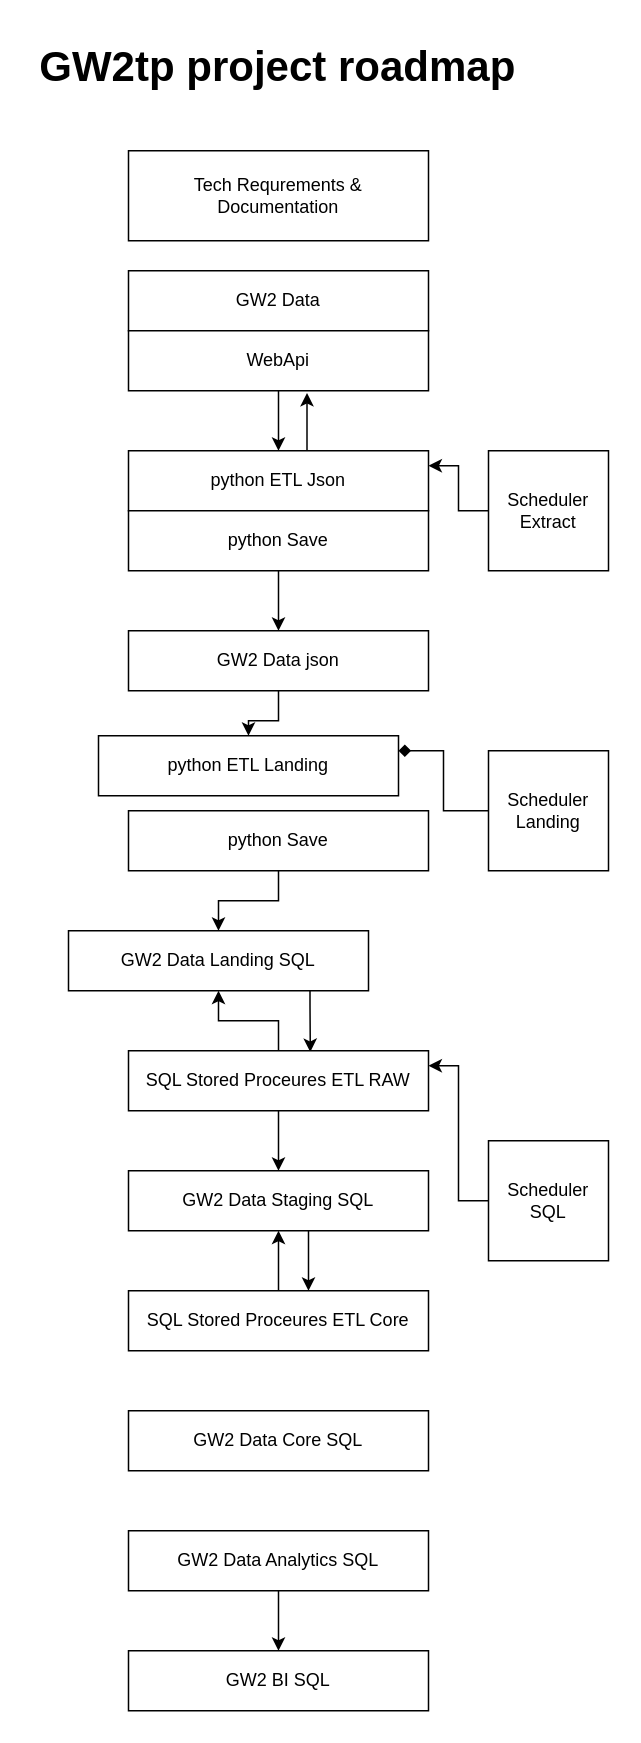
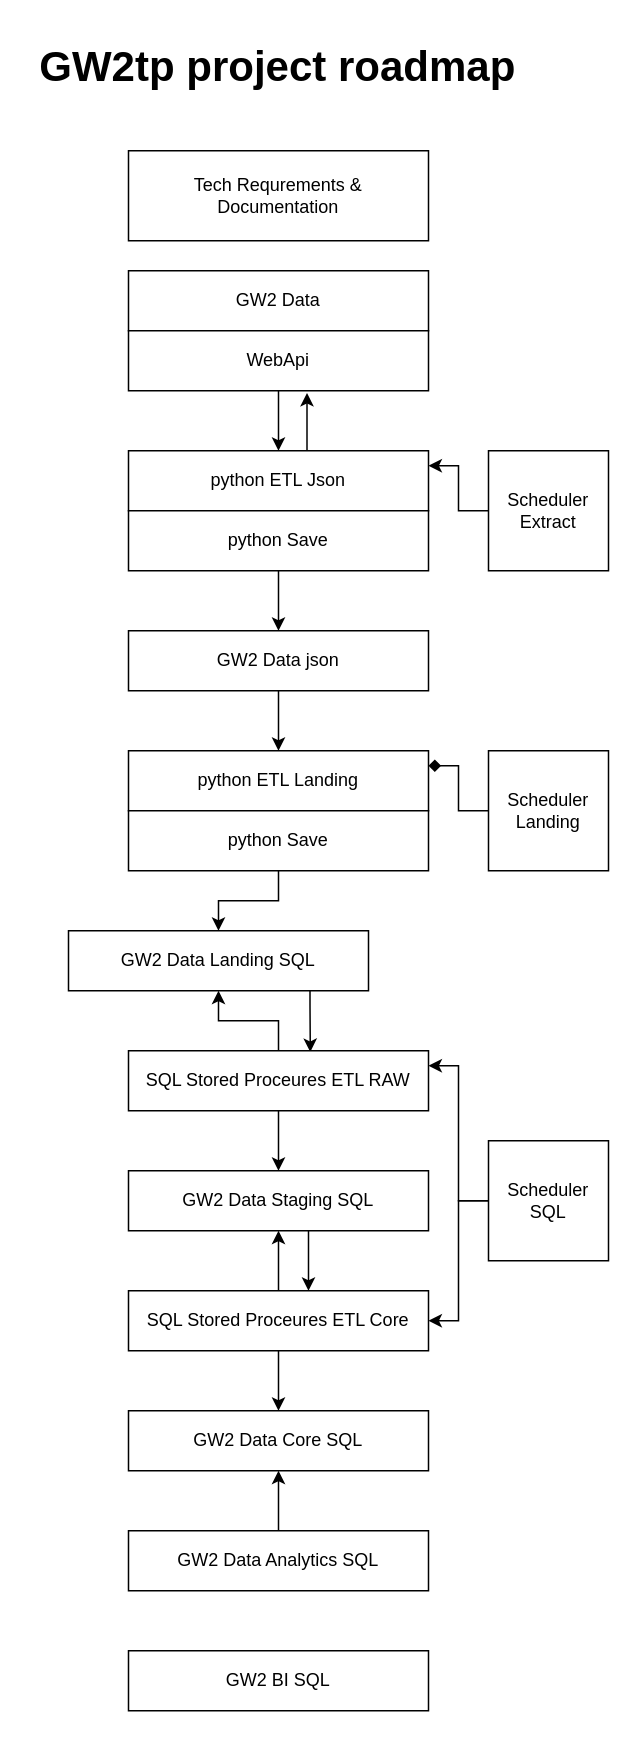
  <mxCell id="0" />
  <mxCell id="1" parent="0" />
  <mxCell id="2" value="GW2 Data" style="rounded=0;whiteSpace=wrap;html=1;" vertex="1" parent="1"><mxGeometry x="85" y="180" width="200" height="40" as="geometry" /></mxCell>
  <mxCell id="3" style="edgeStyle=orthogonalEdgeStyle;rounded=0;orthogonalLoop=1;jettySize=auto;html=1;entryX=0.5;entryY=0;entryDx=0;entryDy=0;" edge="1" parent="1" source="4" target="6"><mxGeometry relative="1" as="geometry" /></mxCell>
  <mxCell id="4" value="WebApi" style="rounded=0;whiteSpace=wrap;html=1;" vertex="1" parent="1"><mxGeometry x="85" y="220" width="200" height="40" as="geometry" /></mxCell>
  <mxCell id="5" style="edgeStyle=orthogonalEdgeStyle;rounded=0;orthogonalLoop=1;jettySize=auto;html=1;entryX=0.595;entryY=1.036;entryDx=0;entryDy=0;entryPerimeter=0;" edge="1" parent="1" source="6" target="4"><mxGeometry relative="1" as="geometry"><Array as="points"><mxPoint x="204" y="290" /><mxPoint x="204" y="290" /></Array></mxGeometry></mxCell>
  <mxCell id="6" value="python ETL Json" style="rounded=0;whiteSpace=wrap;html=1;" vertex="1" parent="1"><mxGeometry x="85" y="300" width="200" height="40" as="geometry" /></mxCell>
  <mxCell id="7" style="edgeStyle=orthogonalEdgeStyle;rounded=0;orthogonalLoop=1;jettySize=auto;html=1;entryX=0.5;entryY=0;entryDx=0;entryDy=0;" edge="1" parent="1" source="8" target="10"><mxGeometry relative="1" as="geometry" /></mxCell>
  <mxCell id="8" value="python Save" style="rounded=0;whiteSpace=wrap;html=1;" vertex="1" parent="1"><mxGeometry x="85" y="340" width="200" height="40" as="geometry" /></mxCell>
  <mxCell id="9" style="edgeStyle=orthogonalEdgeStyle;rounded=0;orthogonalLoop=1;jettySize=auto;html=1;" edge="1" parent="1" source="10" target="13"><mxGeometry relative="1" as="geometry" /></mxCell>
  <mxCell id="10" value="GW2 Data json" style="rounded=0;whiteSpace=wrap;html=1;" vertex="1" parent="1"><mxGeometry x="85" y="420" width="200" height="40" as="geometry" /></mxCell>
  <mxCell id="11" style="edgeStyle=orthogonalEdgeStyle;rounded=0;orthogonalLoop=1;jettySize=auto;html=1;entryX=1;entryY=0.25;entryDx=0;entryDy=0;" edge="1" parent="1" source="12" target="6"><mxGeometry relative="1" as="geometry" /></mxCell>
  <mxCell id="12" value="Scheduler Extract" style="rounded=0;whiteSpace=wrap;html=1;" vertex="1" parent="1"><mxGeometry x="325" y="300" width="80" height="80" as="geometry" /></mxCell>
- <mxCell id="13" value="python ETL Landing" style="rounded=0;whiteSpace=wrap;html=1;" vertex="1" parent="1"><mxGeometry x="65" y="490" width="200" height="40" as="geometry" /></mxCell>
+ <mxCell id="13" value="python ETL Landing" style="rounded=0;whiteSpace=wrap;html=1;" vertex="1" parent="1"><mxGeometry x="85" y="500" width="200" height="40" as="geometry" /></mxCell>
  <mxCell id="14" style="edgeStyle=orthogonalEdgeStyle;rounded=0;orthogonalLoop=1;jettySize=auto;html=1;entryX=0.5;entryY=0;entryDx=0;entryDy=0;" edge="1" parent="1" source="15" target="19"><mxGeometry relative="1" as="geometry" /></mxCell>
  <mxCell id="15" value="python Save" style="rounded=0;whiteSpace=wrap;html=1;" vertex="1" parent="1"><mxGeometry x="85" y="540" width="200" height="40" as="geometry" /></mxCell>
  <mxCell id="16" style="edgeStyle=orthogonalEdgeStyle;rounded=0;orthogonalLoop=1;jettySize=auto;html=1;entryX=1;entryY=0.25;entryDx=0;entryDy=0;endArrow=diamond;" edge="1" parent="1" source="17" target="13"><mxGeometry relative="1" as="geometry" /></mxCell>
  <mxCell id="17" value="Scheduler Landing" style="rounded=0;whiteSpace=wrap;html=1;" vertex="1" parent="1"><mxGeometry x="325" y="500" width="80" height="80" as="geometry" /></mxCell>
  <mxCell id="18" style="edgeStyle=orthogonalEdgeStyle;rounded=0;orthogonalLoop=1;jettySize=auto;html=1;entryX=0.606;entryY=0.021;entryDx=0;entryDy=0;entryPerimeter=0;" edge="1" parent="1" source="19" target="24"><mxGeometry relative="1" as="geometry"><Array as="points"><mxPoint x="206" y="670" /><mxPoint x="206" y="670" /></Array></mxGeometry></mxCell>
  <mxCell id="19" value="GW2 Data Landing SQL" style="rounded=0;whiteSpace=wrap;html=1;" vertex="1" parent="1"><mxGeometry x="45" y="620" width="200" height="40" as="geometry" /></mxCell>
  <mxCell id="20" style="edgeStyle=orthogonalEdgeStyle;rounded=0;orthogonalLoop=1;jettySize=auto;html=1;entryX=0.6;entryY=0;entryDx=0;entryDy=0;entryPerimeter=0;" edge="1" parent="1" source="21" target="30"><mxGeometry relative="1" as="geometry"><Array as="points"><mxPoint x="205" y="830" /><mxPoint x="205" y="830" /></Array></mxGeometry></mxCell>
  <mxCell id="21" value="GW2 Data Staging SQL" style="rounded=0;whiteSpace=wrap;html=1;" vertex="1" parent="1"><mxGeometry x="85" y="780" width="200" height="40" as="geometry" /></mxCell>
  <mxCell id="22" style="edgeStyle=orthogonalEdgeStyle;rounded=0;orthogonalLoop=1;jettySize=auto;html=1;entryX=0.5;entryY=1;entryDx=0;entryDy=0;" edge="1" parent="1" source="24" target="19"><mxGeometry relative="1" as="geometry" /></mxCell>
  <mxCell id="23" style="edgeStyle=orthogonalEdgeStyle;rounded=0;orthogonalLoop=1;jettySize=auto;html=1;" edge="1" parent="1" source="24" target="21"><mxGeometry relative="1" as="geometry" /></mxCell>
  <mxCell id="24" value="SQL Stored Proceures ETL RAW" style="rounded=0;whiteSpace=wrap;html=1;" vertex="1" parent="1"><mxGeometry x="85" y="700" width="200" height="40" as="geometry" /></mxCell>
  <mxCell id="25" style="edgeStyle=orthogonalEdgeStyle;rounded=0;orthogonalLoop=1;jettySize=auto;html=1;entryX=1;entryY=0.25;entryDx=0;entryDy=0;" edge="1" parent="1" source="27" target="24"><mxGeometry relative="1" as="geometry"><Array as="points"><mxPoint x="305" y="800" /><mxPoint x="305" y="710" /></Array></mxGeometry></mxCell>
+ <mxCell id="26" style="edgeStyle=orthogonalEdgeStyle;rounded=0;orthogonalLoop=1;jettySize=auto;html=1;entryX=1;entryY=0.5;entryDx=0;entryDy=0;" edge="1" parent="1" source="27" target="30"><mxGeometry relative="1" as="geometry" /></mxCell>
  <mxCell id="27" value="Scheduler SQL" style="rounded=0;whiteSpace=wrap;html=1;" vertex="1" parent="1"><mxGeometry x="325" y="760" width="80" height="80" as="geometry" /></mxCell>
  <mxCell id="28" style="edgeStyle=orthogonalEdgeStyle;rounded=0;orthogonalLoop=1;jettySize=auto;html=1;" edge="1" parent="1" source="30" target="21"><mxGeometry relative="1" as="geometry" /></mxCell>
+ <mxCell id="29" style="edgeStyle=orthogonalEdgeStyle;rounded=0;orthogonalLoop=1;jettySize=auto;html=1;entryX=0.5;entryY=0;entryDx=0;entryDy=0;" edge="1" parent="1" source="30" target="31"><mxGeometry relative="1" as="geometry" /></mxCell>
  <mxCell id="30" value="SQL Stored Proceures ETL Core" style="rounded=0;whiteSpace=wrap;html=1;" vertex="1" parent="1"><mxGeometry x="85" y="860" width="200" height="40" as="geometry" /></mxCell>
  <mxCell id="31" value="GW2 Data Core SQL" style="rounded=0;whiteSpace=wrap;html=1;" vertex="1" parent="1"><mxGeometry x="85" y="940" width="200" height="40" as="geometry" /></mxCell>
- <mxCell id="32" style="edgeStyle=orthogonalEdgeStyle;rounded=0;orthogonalLoop=1;jettySize=auto;html=1;entryX=0.5;entryY=0;entryDx=0;entryDy=0;" edge="1" parent="1" source="33" target="34"><mxGeometry relative="1" as="geometry" /></mxCell>
+ <mxCell id="32" style="edgeStyle=orthogonalEdgeStyle;rounded=0;orthogonalLoop=1;jettySize=auto;html=1;" edge="1" parent="1" source="33" target="31"><mxGeometry relative="1" as="geometry" /></mxCell>
  <mxCell id="33" value="GW2 Data Analytics SQL" style="rounded=0;whiteSpace=wrap;html=1;" vertex="1" parent="1"><mxGeometry x="85" y="1020" width="200" height="40" as="geometry" /></mxCell>
  <mxCell id="34" value="GW2 BI SQL" style="rounded=0;whiteSpace=wrap;html=1;" vertex="1" parent="1"><mxGeometry x="85" y="1100" width="200" height="40" as="geometry" /></mxCell>
  <mxCell id="35" value="GW2tp project roadmap" style="text;strokeColor=none;fillColor=none;align=left;verticalAlign=top;spacingLeft=4;spacingRight=4;overflow=hidden;rotatable=0;points=[[0,0.5],[1,0.5]];portConstraint=eastwest;fontStyle=1;fontSize=28;" vertex="1" parent="1"><mxGeometry x="20" y="20" width="330" height="40" as="geometry" /></mxCell>
  <mxCell id="36" value="Tech Requrements &amp;amp; &lt;br&gt;Documentation" style="rounded=0;whiteSpace=wrap;html=1;" vertex="1" parent="1"><mxGeometry x="85" y="100" width="200" height="60" as="geometry" /></mxCell>
